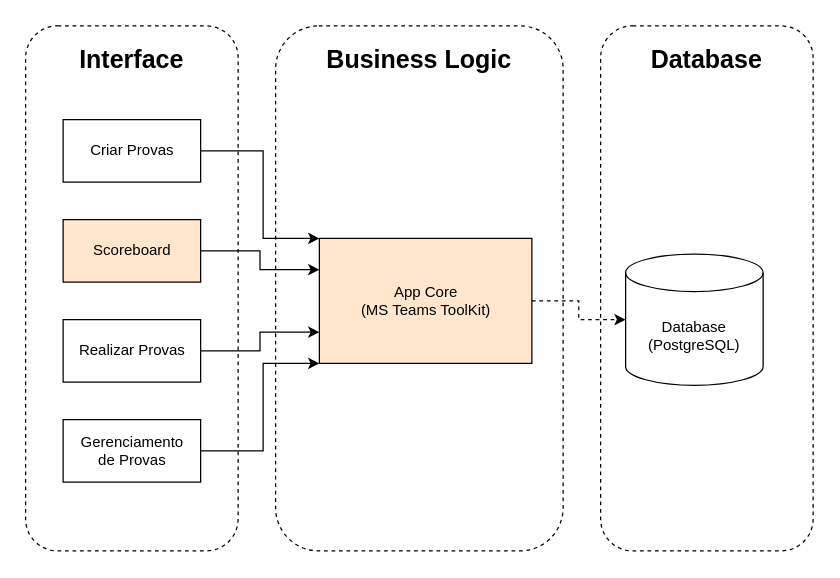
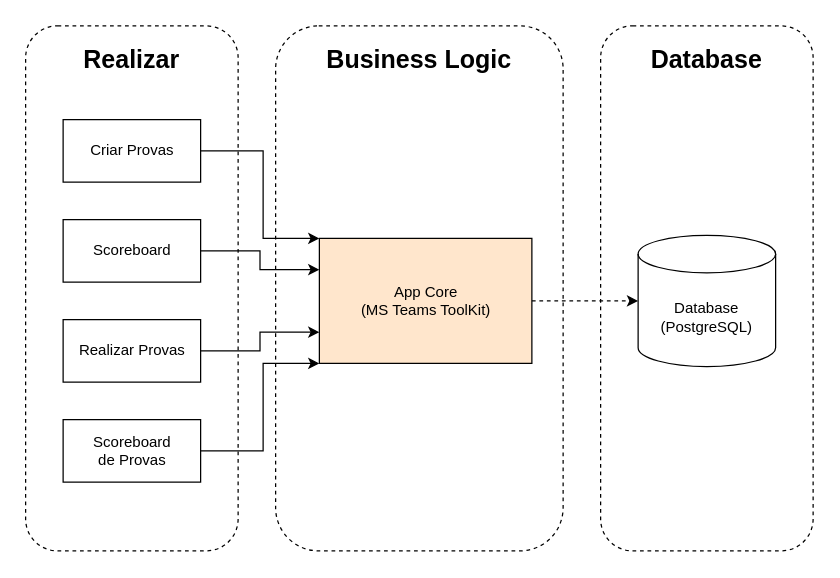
  <mxCell id="0" />
  <mxCell id="1" parent="0" />
- <mxCell id="2" value="&lt;b&gt;&lt;font style=&quot;font-size: 20px&quot;&gt;Interface&lt;/font&gt;&lt;/b&gt;" style="rounded=1;whiteSpace=wrap;html=1;glass=0;verticalAlign=top;spacing=10;fillColor=none;dashed=1;" parent="1" vertex="1"><mxGeometry x="20" y="20" width="170" height="420" as="geometry" /></mxCell>
+ <mxCell id="2" value="&lt;b&gt;&lt;font style=&quot;font-size: 20px&quot;&gt;Realizar&lt;/font&gt;&lt;/b&gt;" style="rounded=1;whiteSpace=wrap;html=1;glass=0;verticalAlign=top;spacing=10;fillColor=none;dashed=1;" parent="1" vertex="1"><mxGeometry x="20" y="20" width="170" height="420" as="geometry" /></mxCell>
  <mxCell id="3" value="&lt;b&gt;&lt;font style=&quot;font-size: 20px&quot;&gt;Database&lt;/font&gt;&lt;/b&gt;" style="rounded=1;whiteSpace=wrap;html=1;glass=0;verticalAlign=top;spacing=10;fillColor=none;dashed=1;" parent="1" vertex="1"><mxGeometry x="480" y="20" width="170" height="420" as="geometry" /></mxCell>
  <mxCell id="4" value="&lt;b&gt;&lt;font style=&quot;font-size: 20px&quot;&gt;Business Logic&lt;/font&gt;&lt;/b&gt;" style="rounded=1;whiteSpace=wrap;html=1;glass=0;verticalAlign=top;spacing=10;fillColor=none;dashed=1;" parent="1" vertex="1"><mxGeometry x="220" y="20" width="230" height="420" as="geometry" /></mxCell>
  <mxCell id="5" style="edgeStyle=orthogonalEdgeStyle;rounded=0;orthogonalLoop=1;jettySize=auto;html=1;exitX=1;exitY=0.5;exitDx=0;exitDy=0;entryX=0;entryY=0.5;entryDx=0;entryDy=0;entryPerimeter=0;dashed=1;" parent="1" source="6" target="12" edge="1"><mxGeometry relative="1" as="geometry" /></mxCell>
  <mxCell id="6" value="App Core&lt;br&gt;(MS Teams ToolKit)" style="html=1;fillColor=#ffe6cc;" parent="1" vertex="1"><mxGeometry x="255" y="190" width="170" height="100" as="geometry" /></mxCell>
  <mxCell id="7" value="" style="group" parent="1" vertex="1" connectable="0"><mxGeometry x="50" y="95" width="110" height="290" as="geometry" /></mxCell>
  <mxCell id="8" value="Criar Provas" style="html=1;" parent="7" vertex="1"><mxGeometry width="110" height="50" as="geometry" /></mxCell>
- <mxCell id="9" value="Scoreboard" style="html=1;fillColor=#ffe6cc;" parent="7" vertex="1"><mxGeometry y="80" width="110" height="50" as="geometry" /></mxCell>
+ <mxCell id="9" value="Scoreboard" style="html=1;" parent="7" vertex="1"><mxGeometry y="80" width="110" height="50" as="geometry" /></mxCell>
  <mxCell id="10" value="Realizar Provas" style="html=1;" parent="7" vertex="1"><mxGeometry y="160" width="110" height="50" as="geometry" /></mxCell>
- <mxCell id="11" value="Gerenciamento&lt;br&gt;de Provas" style="html=1;" parent="7" vertex="1"><mxGeometry y="240" width="110" height="50" as="geometry" /></mxCell>
- <mxCell id="12" value="Database&lt;br&gt;(PostgreSQL)" style="shape=cylinder3;whiteSpace=wrap;html=1;boundedLbl=1;backgroundOutline=1;size=15;" parent="1" vertex="1"><mxGeometry x="500" y="202.5" width="110" height="105" as="geometry" /></mxCell>
+ <mxCell id="11" value="Scoreboard&lt;br&gt;de Provas" style="html=1;" parent="7" vertex="1"><mxGeometry y="240" width="110" height="50" as="geometry" /></mxCell>
+ <mxCell id="12" value="Database&lt;br&gt;(PostgreSQL)" style="shape=cylinder3;whiteSpace=wrap;html=1;boundedLbl=1;backgroundOutline=1;size=15;" parent="1" vertex="1"><mxGeometry x="510" y="187.5" width="110" height="105" as="geometry" /></mxCell>
  <mxCell id="13" style="edgeStyle=orthogonalEdgeStyle;rounded=0;orthogonalLoop=1;jettySize=auto;html=1;exitX=1;exitY=0.5;exitDx=0;exitDy=0;entryX=0;entryY=0;entryDx=0;entryDy=0;" parent="1" source="8" target="6" edge="1"><mxGeometry relative="1" as="geometry"><Array as="points"><mxPoint x="210" y="120" /><mxPoint x="210" y="190" /></Array></mxGeometry></mxCell>
  <mxCell id="14" style="edgeStyle=orthogonalEdgeStyle;rounded=0;orthogonalLoop=1;jettySize=auto;html=1;exitX=1;exitY=0.5;exitDx=0;exitDy=0;entryX=0;entryY=0.25;entryDx=0;entryDy=0;" parent="1" source="9" target="6" edge="1"><mxGeometry relative="1" as="geometry" /></mxCell>
  <mxCell id="15" style="edgeStyle=orthogonalEdgeStyle;rounded=0;orthogonalLoop=1;jettySize=auto;html=1;exitX=1;exitY=0.5;exitDx=0;exitDy=0;entryX=0;entryY=0.75;entryDx=0;entryDy=0;" parent="1" source="10" target="6" edge="1"><mxGeometry relative="1" as="geometry" /></mxCell>
  <mxCell id="16" style="edgeStyle=orthogonalEdgeStyle;rounded=0;orthogonalLoop=1;jettySize=auto;html=1;exitX=1;exitY=0.5;exitDx=0;exitDy=0;entryX=0;entryY=1;entryDx=0;entryDy=0;" parent="1" source="11" target="6" edge="1"><mxGeometry relative="1" as="geometry"><Array as="points"><mxPoint x="210" y="360" /><mxPoint x="210" y="290" /></Array></mxGeometry></mxCell>
